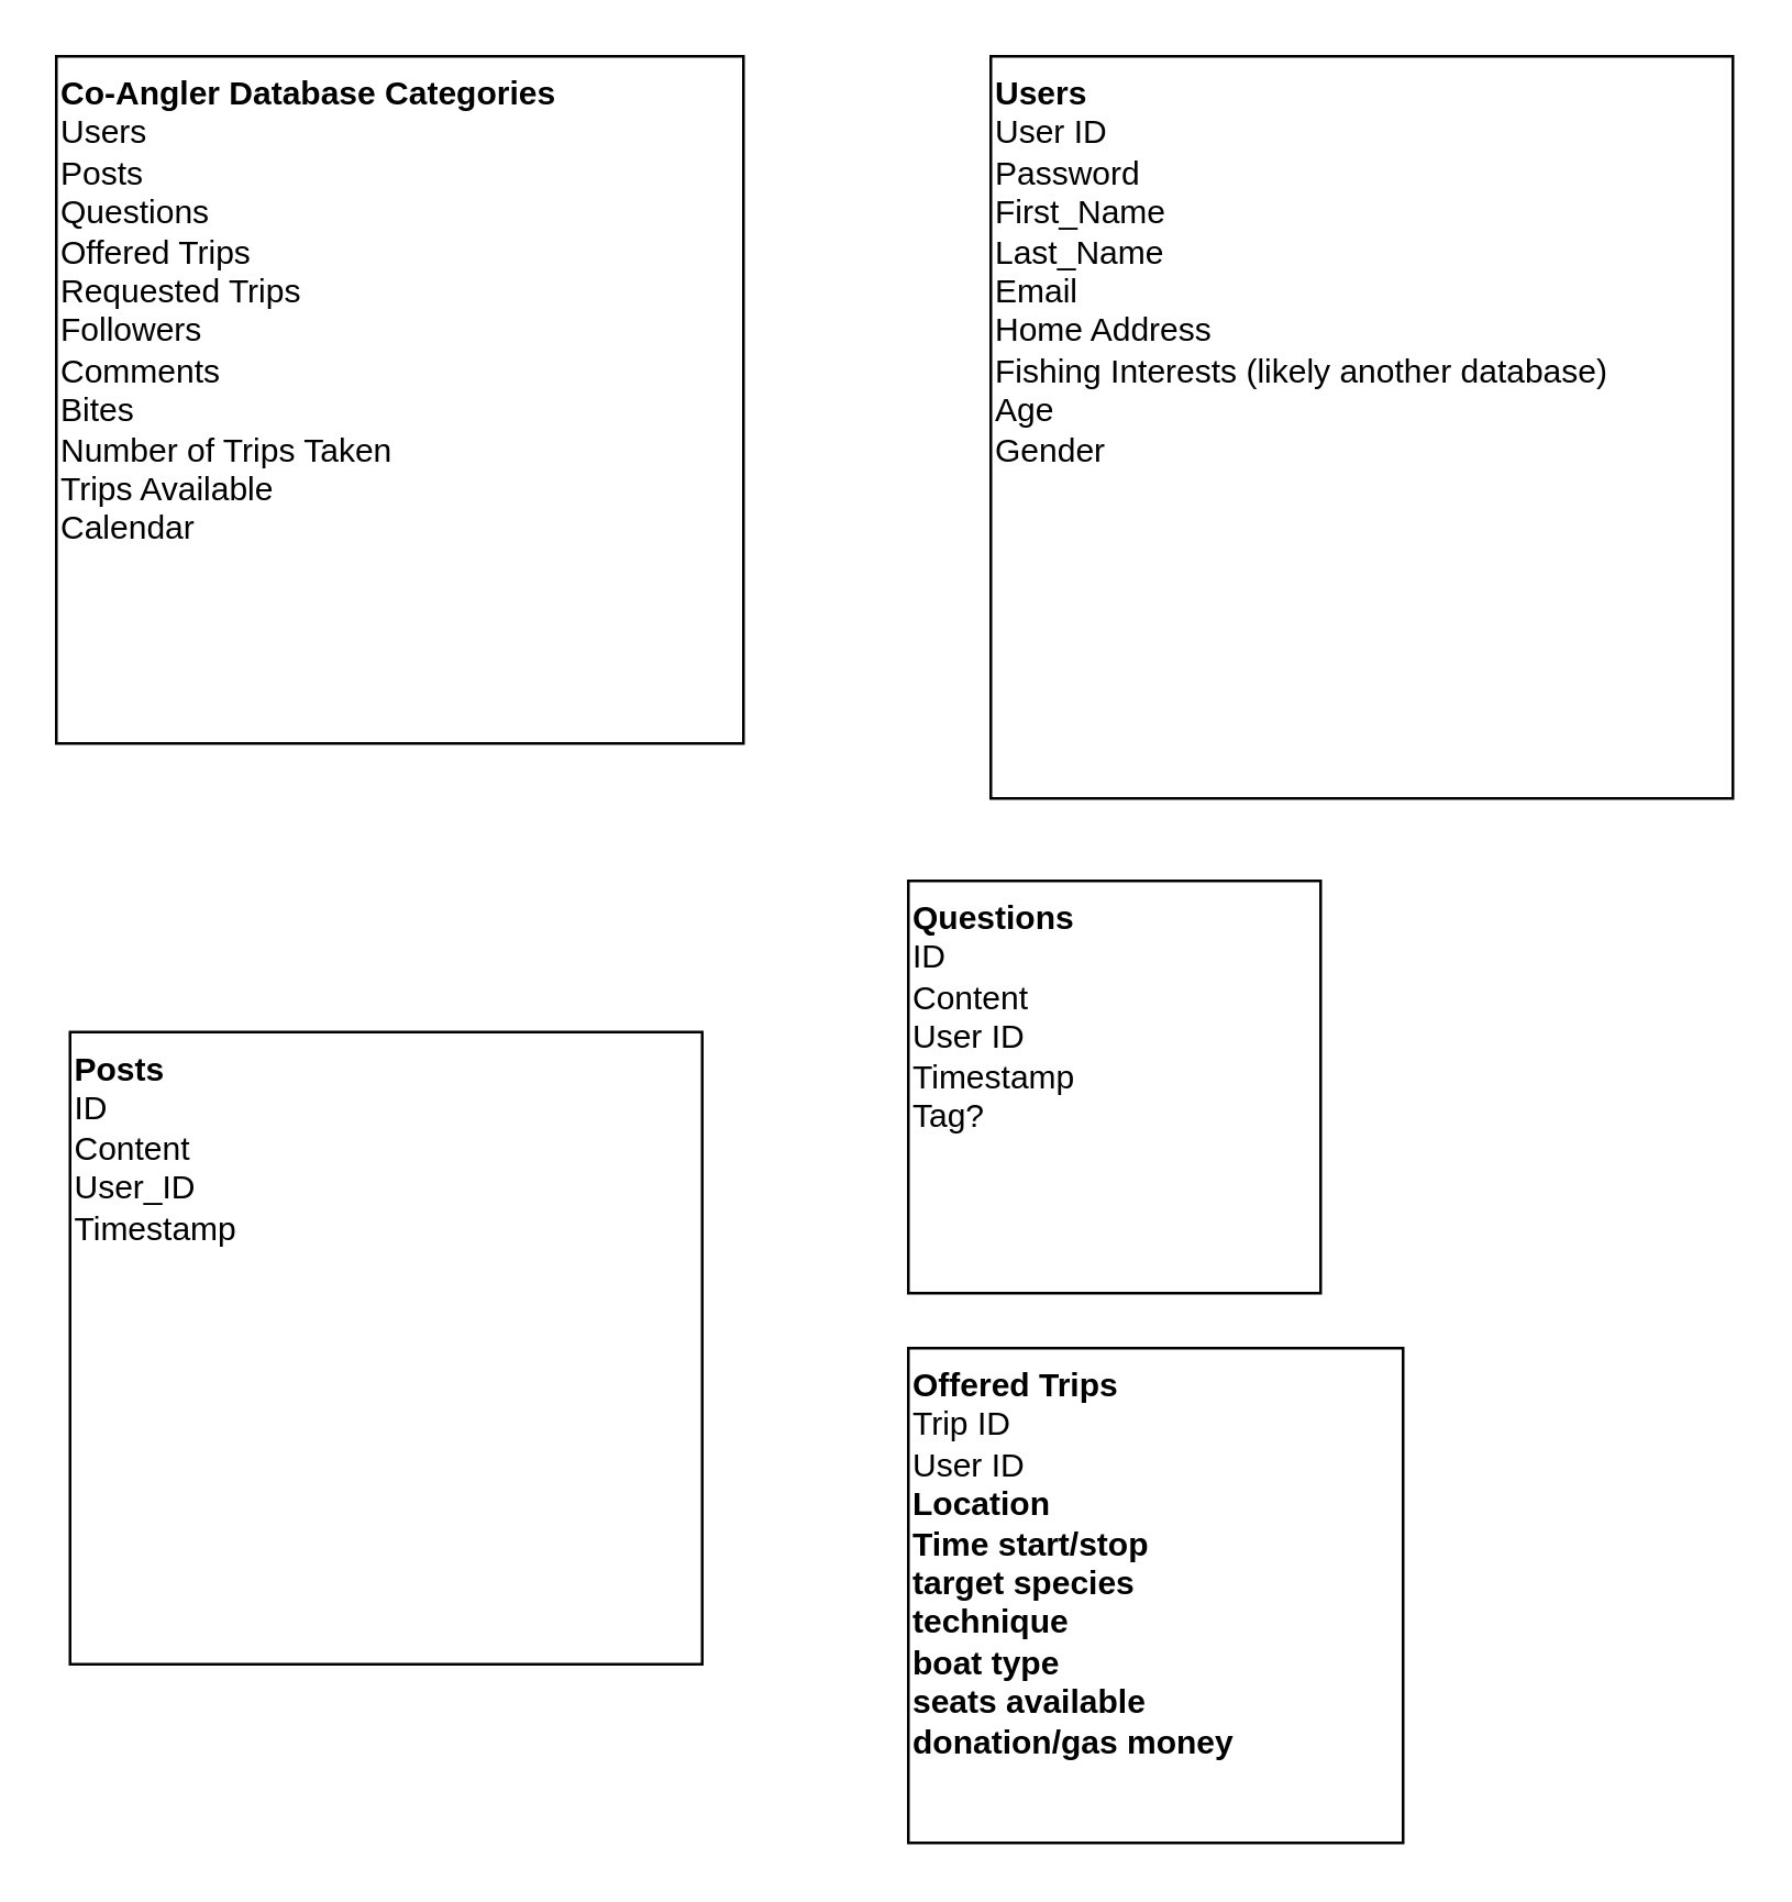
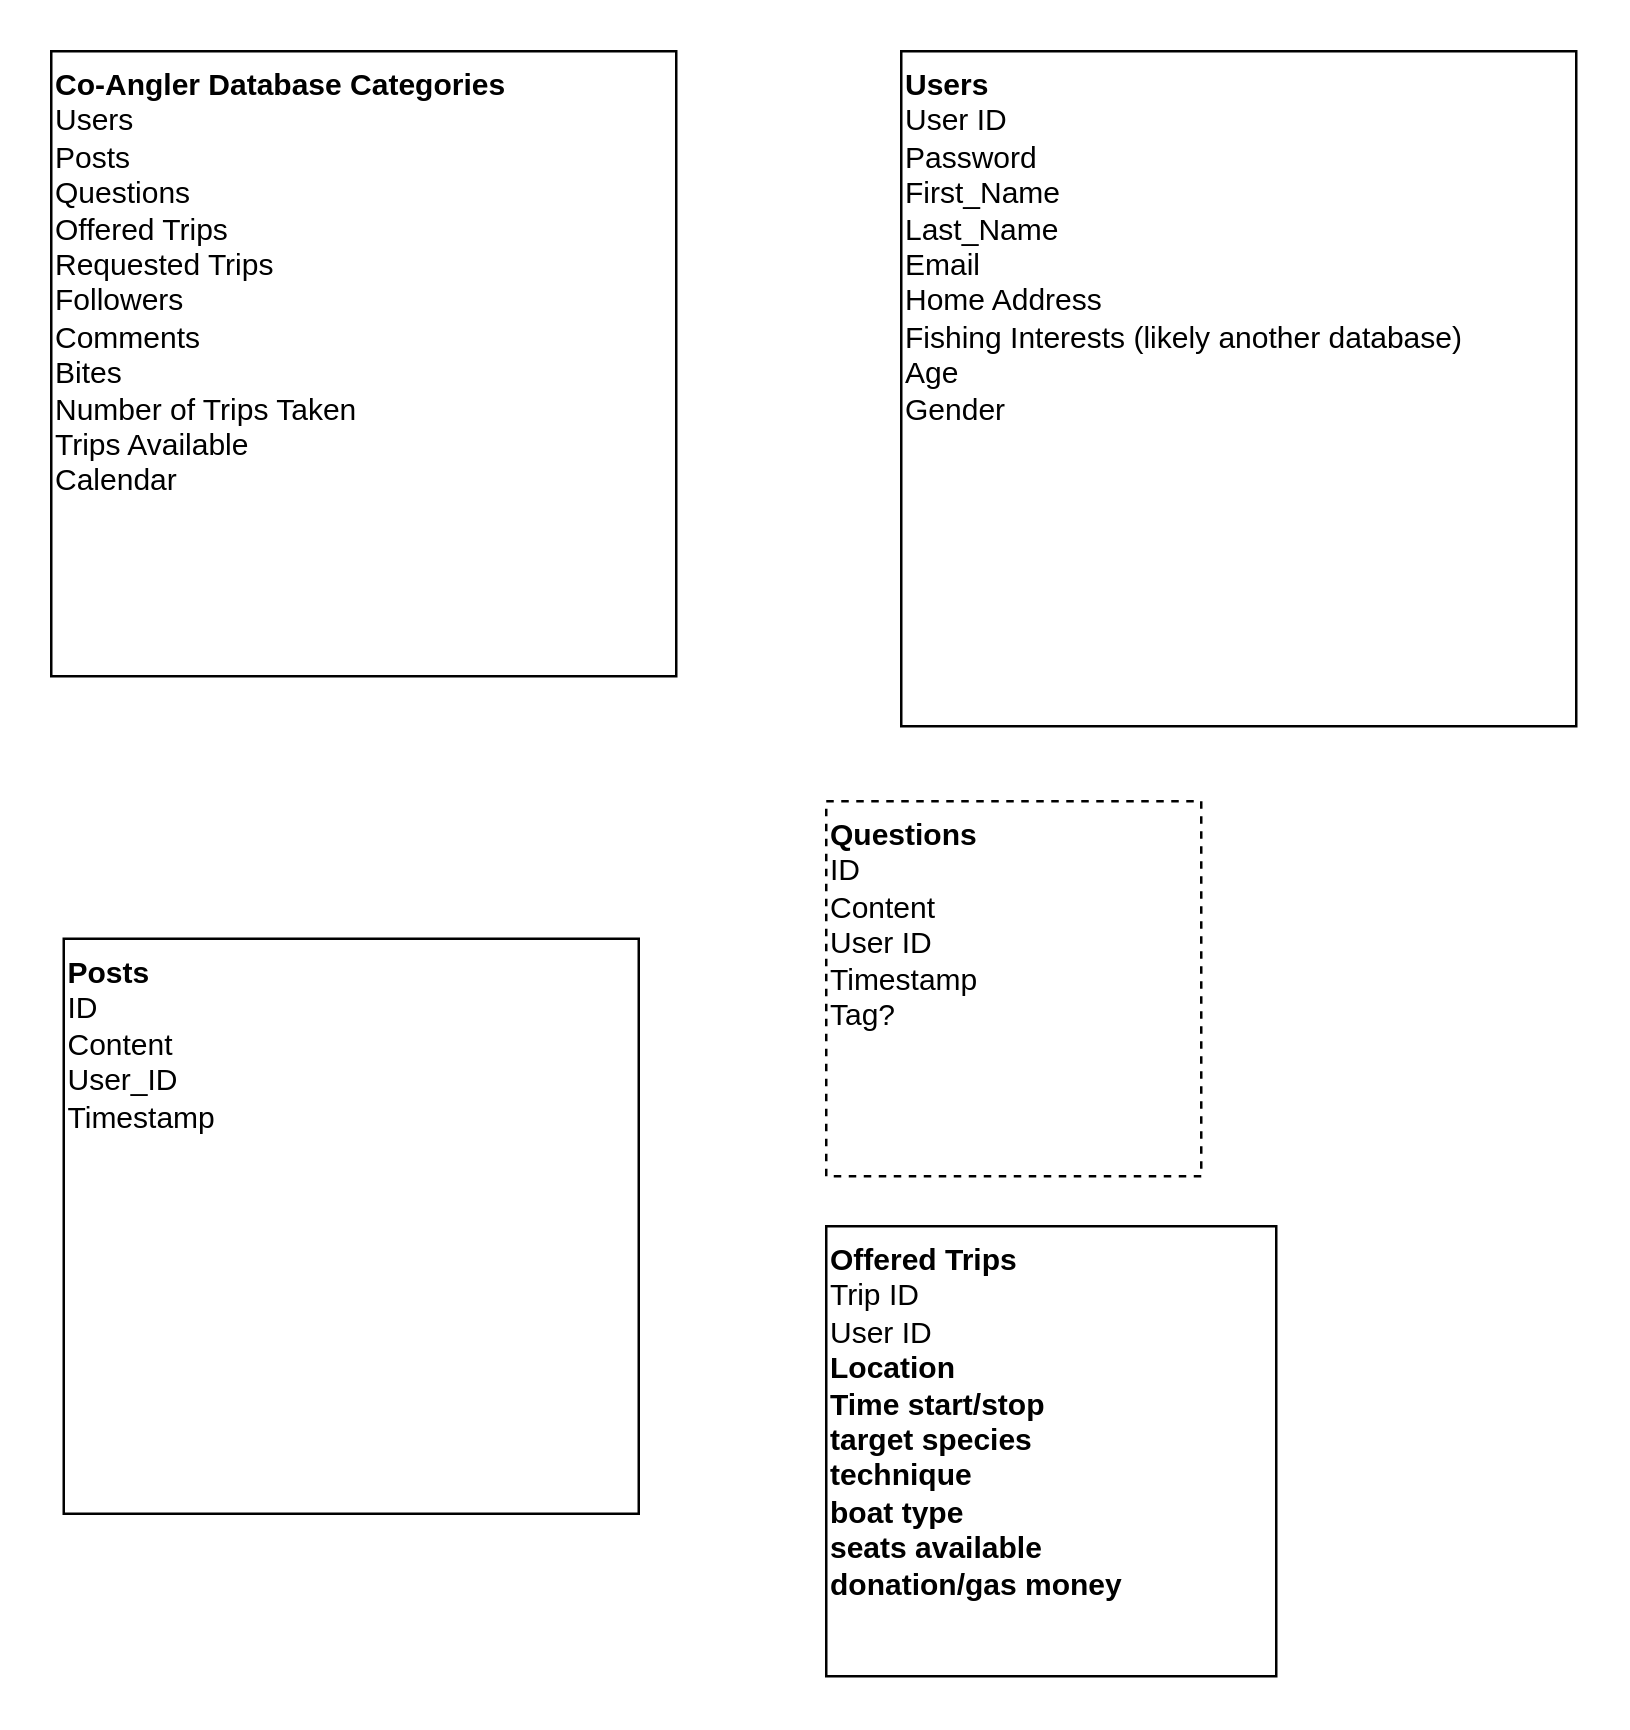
  <mxCell id="0" />
  <mxCell id="1" parent="0" />
  <mxCell id="2" value="&lt;b&gt;Co-Angler Database Categories&lt;/b&gt;&lt;br&gt;Users&lt;br&gt;Posts&lt;br&gt;Questions&lt;br&gt;Offered Trips&lt;br&gt;Requested Trips&lt;br&gt;Followers&lt;br&gt;Comments&lt;br&gt;Bites&lt;br&gt;Number of Trips Taken&lt;br&gt;Trips Available&lt;br&gt;Calendar&lt;br&gt;" style="whiteSpace=wrap;html=1;aspect=fixed;verticalAlign=top;align=left;" vertex="1" parent="1"><mxGeometry x="20" y="20" width="250" height="250" as="geometry" /></mxCell>
  <mxCell id="3" value="&lt;b&gt;Users&lt;/b&gt;&lt;br&gt;User ID&lt;br&gt;Password&lt;br&gt;First_Name&lt;br&gt;Last_Name&lt;br&gt;Email&lt;br&gt;Home Address&lt;br&gt;Fishing Interests (likely another database)&lt;br&gt;&lt;span style=&quot;white-space: pre;&quot;&gt;Age&lt;br/&gt;Gender&lt;br/&gt; &lt;/span&gt;" style="whiteSpace=wrap;html=1;aspect=fixed;align=left;verticalAlign=top;" vertex="1" parent="1"><mxGeometry x="360" y="20" width="270" height="270" as="geometry" /></mxCell>
  <mxCell id="4" value="Posts&lt;br&gt;&lt;span style=&quot;font-weight: 400;&quot;&gt;ID&lt;br&gt;&lt;/span&gt;&lt;span style=&quot;font-weight: normal;&quot;&gt;Content&lt;br&gt;User_ID&lt;br&gt;Timestamp&lt;/span&gt;" style="whiteSpace=wrap;html=1;aspect=fixed;align=left;fontStyle=1;verticalAlign=top;" vertex="1" parent="1"><mxGeometry x="25" y="375" width="230" height="230" as="geometry" /></mxCell>
- <mxCell id="5" value="Questions&lt;br&gt;&lt;span style=&quot;font-weight: normal;&quot;&gt;ID&lt;br&gt;Content&lt;br&gt;User ID&lt;br&gt;Timestamp&lt;br&gt;Tag?&lt;/span&gt;" style="whiteSpace=wrap;html=1;aspect=fixed;align=left;verticalAlign=top;fontStyle=1" vertex="1" parent="1"><mxGeometry x="330" y="320" width="150" height="150" as="geometry" /></mxCell>
+ <mxCell id="5" value="Questions&lt;br&gt;&lt;span style=&quot;font-weight: normal;&quot;&gt;ID&lt;br&gt;Content&lt;br&gt;User ID&lt;br&gt;Timestamp&lt;br&gt;Tag?&lt;/span&gt;" style="whiteSpace=wrap;html=1;aspect=fixed;align=left;verticalAlign=top;fontStyle=1;dashed=1;" vertex="1" parent="1"><mxGeometry x="330" y="320" width="150" height="150" as="geometry" /></mxCell>
  <mxCell id="6" value="Offered Trips&lt;br&gt;&lt;span style=&quot;font-weight: 400;&quot;&gt;Trip ID&lt;br&gt;&lt;/span&gt;&lt;span style=&quot;font-weight: normal;&quot;&gt;User ID&lt;br&gt;&lt;/span&gt;Location&lt;br&gt;Time start/stop&lt;br&gt;target species&lt;br&gt;technique&lt;br&gt;boat type&lt;br&gt;seats available&lt;br&gt;donation/gas money" style="whiteSpace=wrap;html=1;aspect=fixed;align=left;fontStyle=1;verticalAlign=top;" vertex="1" parent="1"><mxGeometry x="330" y="490" width="180" height="180" as="geometry" /></mxCell>
